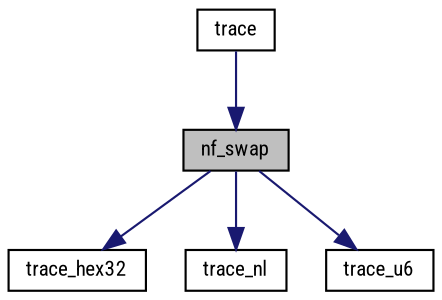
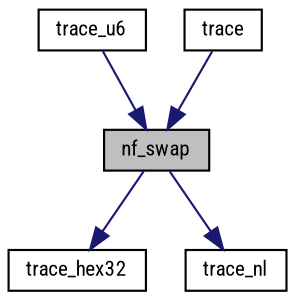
  digraph {
    fontname="Roboto Condensed"
    rankdir=TB
    node [color=black fillcolor=white fontname="Roboto Condensed" fontsize=10 shape=record style=filled]
    edge [color=midnightblue fontname="Roboto Condensed" fontsize=10 labelfontname="FreeSans.ttf" labelfontsize=10 style=solid]
    n1 [fillcolor=grey75 fontcolor=black height=0.2 label=nf_swap width=0.4]
    n2 [height=0.2 label=trace_hex32 width=0.4]
    n3 [height=0.2 label=trace_nl width=0.4]
    n4 [height=0.2 label=trace_u6 width=0.4]
    n5 [height=0.2 label=trace width=0.4]
    n1 -> n2
    n1 -> n3
-   n1 -> n4
+   n4 -> n1
    n5 -> n1
  }
